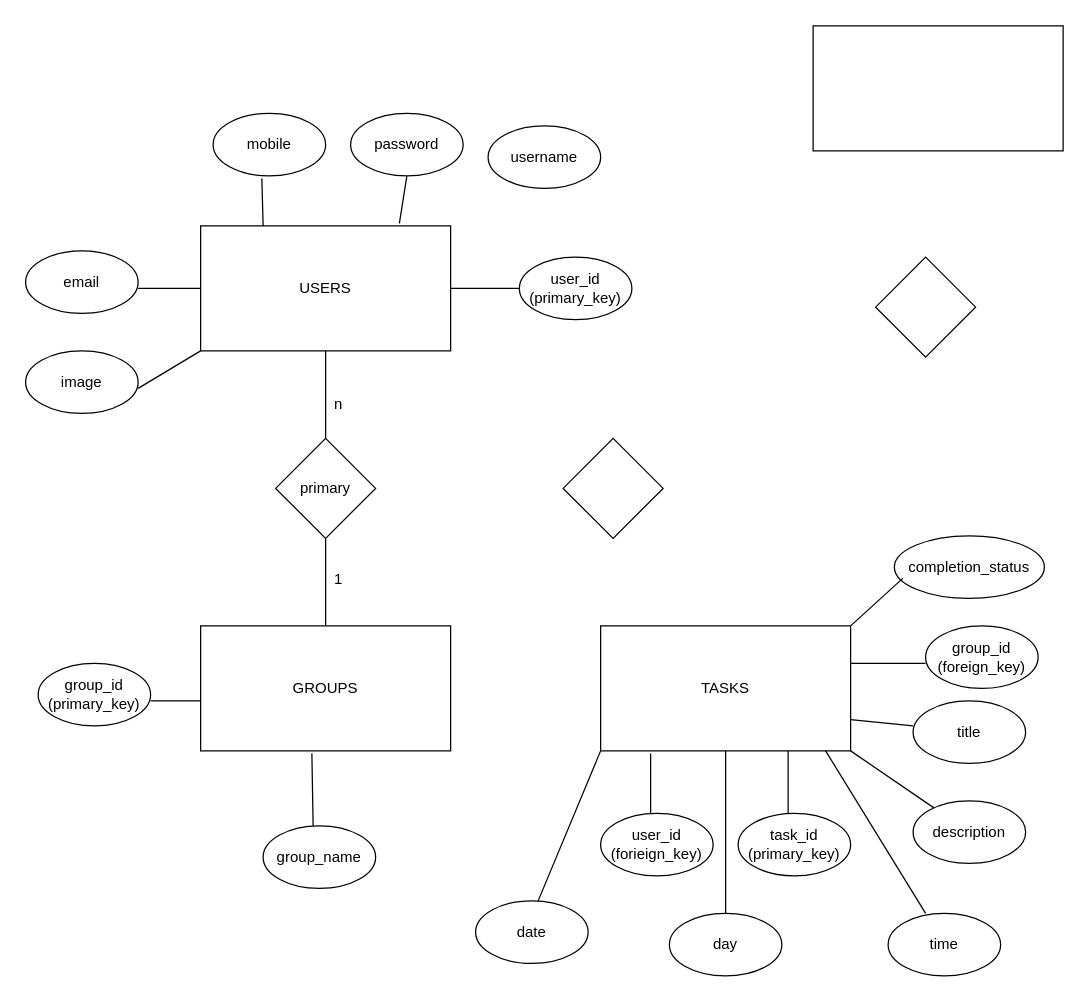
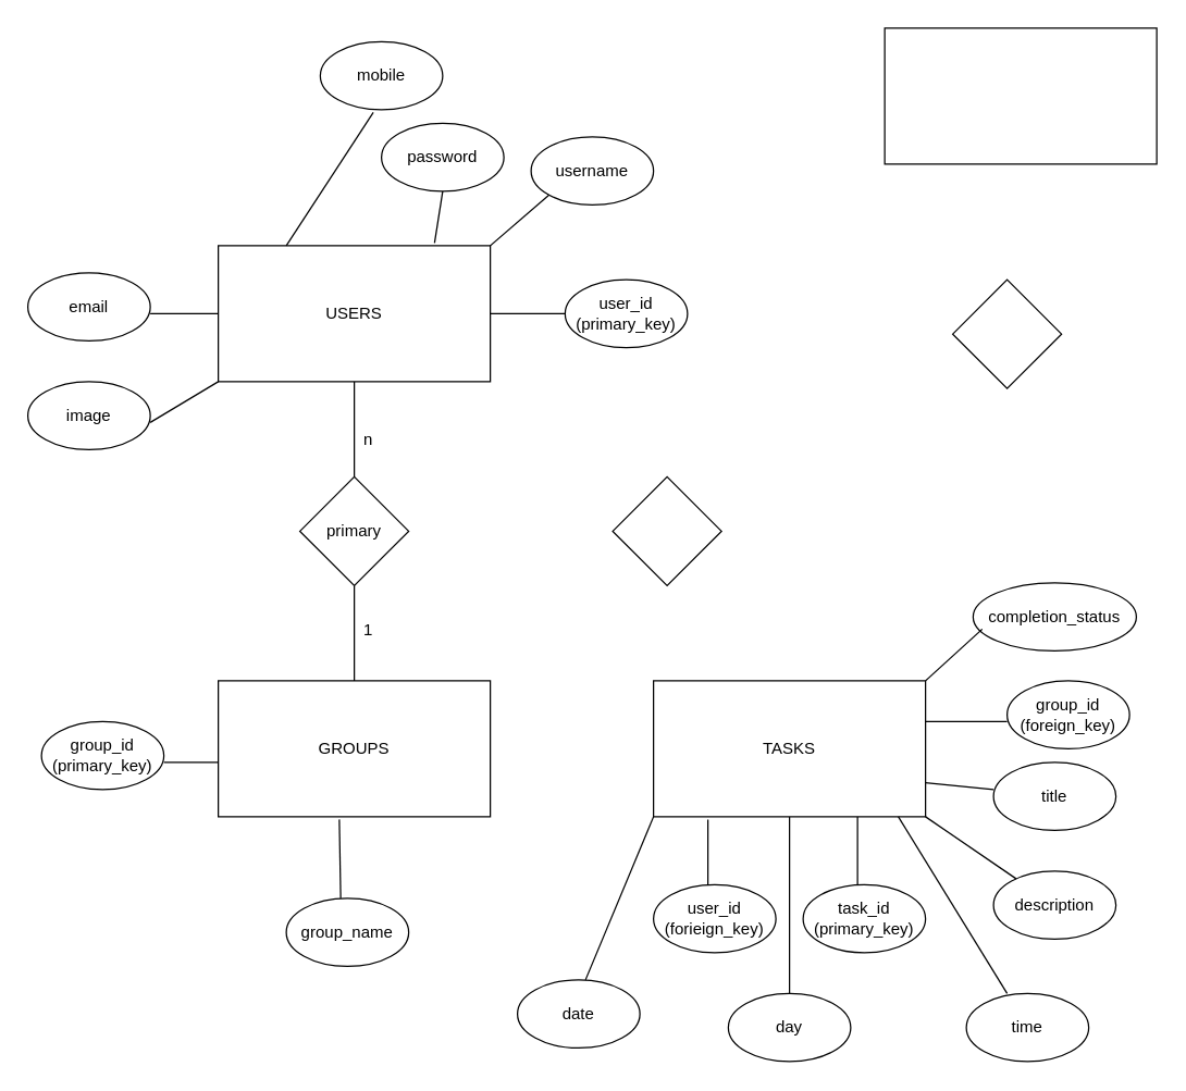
  <mxCell id="0" />
  <mxCell id="1" parent="0" />
  <mxCell id="2" value="USERS" style="rounded=0;whiteSpace=wrap;html=1;" vertex="1" parent="1"><mxGeometry x="160" y="180" width="200" height="100" as="geometry" /></mxCell>
  <mxCell id="3" value="GROUPS" style="rounded=0;whiteSpace=wrap;html=1;" vertex="1" parent="1"><mxGeometry x="160" y="500" width="200" height="100" as="geometry" /></mxCell>
  <mxCell id="4" value="" style="rounded=0;whiteSpace=wrap;html=1;" vertex="1" parent="1"><mxGeometry x="650" y="20" width="200" height="100" as="geometry" /></mxCell>
  <mxCell id="5" value="TASKS" style="rounded=0;whiteSpace=wrap;html=1;" vertex="1" parent="1"><mxGeometry x="480" y="500" width="200" height="100" as="geometry" /></mxCell>
  <mxCell id="6" value="primary" style="rhombus;whiteSpace=wrap;html=1;" vertex="1" parent="1"><mxGeometry x="220" y="350" width="80" height="80" as="geometry" /></mxCell>
  <mxCell id="7" value="" style="rhombus;whiteSpace=wrap;html=1;" vertex="1" parent="1"><mxGeometry x="700" y="205" width="80" height="80" as="geometry" /></mxCell>
  <mxCell id="8" value="" style="rhombus;whiteSpace=wrap;html=1;" vertex="1" parent="1"><mxGeometry x="450" y="350" width="80" height="80" as="geometry" /></mxCell>
  <mxCell id="9" value="" style="endArrow=none;html=1;rounded=0;" edge="1" parent="1" target="10"><mxGeometry width="50" height="50" relative="1" as="geometry"><mxPoint x="360" y="230" as="sourcePoint" /><mxPoint x="430" y="230" as="targetPoint" /></mxGeometry></mxCell>
  <mxCell id="10" value="user_id&lt;br&gt;(primary_key)" style="ellipse;whiteSpace=wrap;html=1;" vertex="1" parent="1"><mxGeometry x="415" y="205" width="90" height="50" as="geometry" /></mxCell>
  <mxCell id="11" value="username" style="ellipse;whiteSpace=wrap;html=1;" vertex="1" parent="1"><mxGeometry x="390" y="100" width="90" height="50" as="geometry" /></mxCell>
+ <mxCell id="12" value="" style="endArrow=none;html=1;rounded=0;exitX=1;exitY=0;exitDx=0;exitDy=0;entryX=0;entryY=1;entryDx=0;entryDy=0;" edge="1" parent="1" source="2" target="11"><mxGeometry width="50" height="50" relative="1" as="geometry"><mxPoint x="365" y="200" as="sourcePoint" /><mxPoint x="415" y="150" as="targetPoint" /></mxGeometry></mxCell>
  <mxCell id="13" value="password" style="ellipse;whiteSpace=wrap;html=1;" vertex="1" parent="1"><mxGeometry x="280" y="90" width="90" height="50" as="geometry" /></mxCell>
  <mxCell id="14" value="" style="endArrow=none;html=1;rounded=0;entryX=0.5;entryY=1;entryDx=0;entryDy=0;exitX=0.795;exitY=-0.02;exitDx=0;exitDy=0;exitPerimeter=0;" edge="1" parent="1" source="2" target="13"><mxGeometry width="50" height="50" relative="1" as="geometry"><mxPoint x="315" y="190" as="sourcePoint" /><mxPoint x="360" y="130" as="targetPoint" /></mxGeometry></mxCell>
- <mxCell id="15" value="mobile" style="ellipse;whiteSpace=wrap;html=1;" vertex="1" parent="1"><mxGeometry x="170" y="90" width="90" height="50" as="geometry" /></mxCell>
+ <mxCell id="15" value="mobile" style="ellipse;whiteSpace=wrap;html=1;" vertex="1" parent="1"><mxGeometry x="235" y="30" width="90" height="50" as="geometry" /></mxCell>
  <mxCell id="16" value="" style="endArrow=none;html=1;rounded=0;entryX=0.433;entryY=1.04;entryDx=0;entryDy=0;entryPerimeter=0;" edge="1" parent="1" target="15"><mxGeometry width="50" height="50" relative="1" as="geometry"><mxPoint x="210" y="180" as="sourcePoint" /><mxPoint x="260" y="130" as="targetPoint" /></mxGeometry></mxCell>
  <mxCell id="17" value="email" style="ellipse;whiteSpace=wrap;html=1;" vertex="1" parent="1"><mxGeometry x="20" y="200" width="90" height="50" as="geometry" /></mxCell>
  <mxCell id="18" value="" style="endArrow=none;html=1;rounded=0;entryX=0;entryY=0.5;entryDx=0;entryDy=0;" edge="1" parent="1" target="2"><mxGeometry width="50" height="50" relative="1" as="geometry"><mxPoint x="110" y="230" as="sourcePoint" /><mxPoint x="160" y="180" as="targetPoint" /></mxGeometry></mxCell>
  <mxCell id="19" value="image" style="ellipse;whiteSpace=wrap;html=1;" vertex="1" parent="1"><mxGeometry x="20" y="280" width="90" height="50" as="geometry" /></mxCell>
  <mxCell id="20" value="" style="endArrow=none;html=1;rounded=0;entryX=0;entryY=1;entryDx=0;entryDy=0;" edge="1" parent="1" target="2"><mxGeometry width="50" height="50" relative="1" as="geometry"><mxPoint x="110" y="310" as="sourcePoint" /><mxPoint x="160" y="260" as="targetPoint" /></mxGeometry></mxCell>
  <mxCell id="21" value="group_id&lt;br&gt;(primary_key)" style="ellipse;whiteSpace=wrap;html=1;" vertex="1" parent="1"><mxGeometry x="30" y="530" width="90" height="50" as="geometry" /></mxCell>
  <mxCell id="22" value="group_name" style="ellipse;whiteSpace=wrap;html=1;" vertex="1" parent="1"><mxGeometry x="210" y="660" width="90" height="50" as="geometry" /></mxCell>
  <mxCell id="23" value="" style="endArrow=none;html=1;rounded=0;" edge="1" parent="1"><mxGeometry width="50" height="50" relative="1" as="geometry"><mxPoint x="120" y="560" as="sourcePoint" /><mxPoint x="160" y="560" as="targetPoint" /></mxGeometry></mxCell>
  <mxCell id="24" value="" style="endArrow=none;html=1;rounded=0;entryX=0.445;entryY=1.02;entryDx=0;entryDy=0;entryPerimeter=0;" edge="1" parent="1" target="3"><mxGeometry width="50" height="50" relative="1" as="geometry"><mxPoint x="250" y="660" as="sourcePoint" /><mxPoint x="300" y="610" as="targetPoint" /></mxGeometry></mxCell>
  <mxCell id="25" value="" style="endArrow=none;html=1;rounded=0;entryX=0.5;entryY=1;entryDx=0;entryDy=0;" edge="1" parent="1" target="2"><mxGeometry width="50" height="50" relative="1" as="geometry"><mxPoint x="260" y="350" as="sourcePoint" /><mxPoint x="310" y="300" as="targetPoint" /></mxGeometry></mxCell>
  <mxCell id="26" value="" style="endArrow=none;html=1;rounded=0;entryX=0.5;entryY=1;entryDx=0;entryDy=0;" edge="1" parent="1" target="6"><mxGeometry width="50" height="50" relative="1" as="geometry"><mxPoint x="260" y="500" as="sourcePoint" /><mxPoint x="310" y="450" as="targetPoint" /></mxGeometry></mxCell>
  <mxCell id="27" value="n" style="text;html=1;align=center;verticalAlign=middle;resizable=0;points=[];autosize=1;strokeColor=none;fillColor=none;" vertex="1" parent="1"><mxGeometry x="255" y="308" width="30" height="30" as="geometry" /></mxCell>
  <mxCell id="28" value="1" style="text;html=1;align=center;verticalAlign=middle;resizable=0;points=[];autosize=1;strokeColor=none;fillColor=none;" vertex="1" parent="1"><mxGeometry x="255" y="448" width="30" height="30" as="geometry" /></mxCell>
  <mxCell id="29" value="user_id&lt;br&gt;(forieign_key)" style="ellipse;whiteSpace=wrap;html=1;" vertex="1" parent="1"><mxGeometry x="480" y="650" width="90" height="50" as="geometry" /></mxCell>
  <mxCell id="30" value="" style="endArrow=none;html=1;rounded=0;entryX=0.2;entryY=1.02;entryDx=0;entryDy=0;entryPerimeter=0;" edge="1" parent="1" target="5"><mxGeometry width="50" height="50" relative="1" as="geometry"><mxPoint x="520" y="650" as="sourcePoint" /><mxPoint x="570" y="600" as="targetPoint" /></mxGeometry></mxCell>
  <mxCell id="31" value="task_id&lt;br&gt;(primary_key)" style="ellipse;whiteSpace=wrap;html=1;" vertex="1" parent="1"><mxGeometry x="590" y="650" width="90" height="50" as="geometry" /></mxCell>
  <mxCell id="32" value="" style="endArrow=none;html=1;rounded=0;entryX=0.75;entryY=1;entryDx=0;entryDy=0;" edge="1" parent="1" target="5"><mxGeometry width="50" height="50" relative="1" as="geometry"><mxPoint x="630" y="650" as="sourcePoint" /><mxPoint x="680" y="600" as="targetPoint" /></mxGeometry></mxCell>
  <mxCell id="33" value="title" style="ellipse;whiteSpace=wrap;html=1;" vertex="1" parent="1"><mxGeometry x="730" y="560" width="90" height="50" as="geometry" /></mxCell>
  <mxCell id="34" value="" style="endArrow=none;html=1;rounded=0;exitX=1;exitY=0.75;exitDx=0;exitDy=0;" edge="1" parent="1" source="5"><mxGeometry width="50" height="50" relative="1" as="geometry"><mxPoint x="680" y="630" as="sourcePoint" /><mxPoint x="730" y="580" as="targetPoint" /></mxGeometry></mxCell>
  <mxCell id="35" value="group_id&lt;br&gt;(foreign_key)" style="ellipse;whiteSpace=wrap;html=1;" vertex="1" parent="1"><mxGeometry x="740" y="500" width="90" height="50" as="geometry" /></mxCell>
  <mxCell id="36" value="" style="endArrow=none;html=1;rounded=0;" edge="1" parent="1"><mxGeometry width="50" height="50" relative="1" as="geometry"><mxPoint x="680" y="530" as="sourcePoint" /><mxPoint x="740" y="530" as="targetPoint" /></mxGeometry></mxCell>
  <mxCell id="37" value="description" style="ellipse;whiteSpace=wrap;html=1;" vertex="1" parent="1"><mxGeometry x="730" y="640" width="90" height="50" as="geometry" /></mxCell>
  <mxCell id="38" value="" style="endArrow=none;html=1;rounded=0;" edge="1" parent="1" target="37"><mxGeometry width="50" height="50" relative="1" as="geometry"><mxPoint x="680" y="600" as="sourcePoint" /><mxPoint x="730" y="550" as="targetPoint" /></mxGeometry></mxCell>
  <mxCell id="39" value="day" style="ellipse;whiteSpace=wrap;html=1;" vertex="1" parent="1"><mxGeometry x="535" y="730" width="90" height="50" as="geometry" /></mxCell>
  <mxCell id="40" value="time" style="ellipse;whiteSpace=wrap;html=1;" vertex="1" parent="1"><mxGeometry x="710" y="730" width="90" height="50" as="geometry" /></mxCell>
  <mxCell id="41" value="" style="endArrow=none;html=1;rounded=0;entryX=0.5;entryY=1;entryDx=0;entryDy=0;" edge="1" parent="1" target="5"><mxGeometry width="50" height="50" relative="1" as="geometry"><mxPoint x="580" y="730" as="sourcePoint" /><mxPoint x="630" y="680" as="targetPoint" /></mxGeometry></mxCell>
  <mxCell id="42" value="" style="endArrow=none;html=1;rounded=0;entryX=0.9;entryY=1;entryDx=0;entryDy=0;entryPerimeter=0;" edge="1" parent="1" target="5"><mxGeometry width="50" height="50" relative="1" as="geometry"><mxPoint x="740" y="730" as="sourcePoint" /><mxPoint x="790" y="680" as="targetPoint" /></mxGeometry></mxCell>
  <mxCell id="43" value="date" style="ellipse;whiteSpace=wrap;html=1;" vertex="1" parent="1"><mxGeometry x="380" y="720" width="90" height="50" as="geometry" /></mxCell>
  <mxCell id="44" value="" style="endArrow=none;html=1;rounded=0;entryX=0;entryY=1;entryDx=0;entryDy=0;" edge="1" parent="1" target="5"><mxGeometry width="50" height="50" relative="1" as="geometry"><mxPoint x="430" y="720" as="sourcePoint" /><mxPoint x="480" y="670" as="targetPoint" /></mxGeometry></mxCell>
  <mxCell id="45" value="completion_status" style="ellipse;whiteSpace=wrap;html=1;" vertex="1" parent="1"><mxGeometry x="715" y="428" width="120" height="50" as="geometry" /></mxCell>
  <mxCell id="46" value="" style="endArrow=none;html=1;rounded=0;entryX=0.056;entryY=0.68;entryDx=0;entryDy=0;entryPerimeter=0;" edge="1" parent="1" target="45"><mxGeometry width="50" height="50" relative="1" as="geometry"><mxPoint x="680" y="500" as="sourcePoint" /><mxPoint x="730" y="450" as="targetPoint" /></mxGeometry></mxCell>
